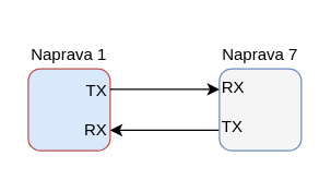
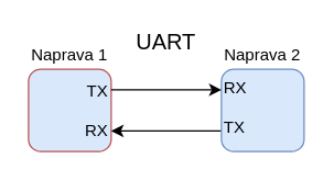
  <mxCell id="0" />
  <mxCell id="1" parent="0" />
  <mxCell id="2" value="&lt;div&gt;TX&lt;/div&gt;&lt;div&gt;&lt;br&gt;&lt;/div&gt;&lt;div&gt;RX&lt;br&gt;&lt;/div&gt;" style="rounded=1;whiteSpace=wrap;html=1;align=right;verticalAlign=middle;labelPosition=center;verticalLabelPosition=middle;fillColor=#dae8fc;strokeColor=#b85450;" vertex="1" parent="1"><mxGeometry x="20" y="50" width="60" height="60" as="geometry" /></mxCell>
  <mxCell id="3" style="edgeStyle=orthogonalEdgeStyle;rounded=0;orthogonalLoop=1;jettySize=auto;html=1;exitX=0;exitY=0.75;exitDx=0;exitDy=0;entryX=1;entryY=0.75;entryDx=0;entryDy=0;" edge="1" parent="1" source="4" target="2"><mxGeometry relative="1" as="geometry" /></mxCell>
- <mxCell id="4" value="&lt;div&gt;RX&lt;/div&gt;&lt;div&gt;&lt;br&gt;&lt;/div&gt;&lt;div&gt;TX&lt;br&gt;&lt;/div&gt;" style="rounded=1;whiteSpace=wrap;html=1;align=left;verticalAlign=top;fillColor=#f5f5f5;strokeColor=#6c8ebf;" vertex="1" parent="1"><mxGeometry x="160" y="50" width="60" height="60" as="geometry" /></mxCell>
+ <mxCell id="4" value="&lt;div&gt;RX&lt;/div&gt;&lt;div&gt;&lt;br&gt;&lt;/div&gt;&lt;div&gt;TX&lt;br&gt;&lt;/div&gt;" style="rounded=1;whiteSpace=wrap;html=1;align=left;verticalAlign=top;fillColor=#dae8fc;strokeColor=#6c8ebf;" vertex="1" parent="1"><mxGeometry x="160" y="50" width="60" height="60" as="geometry" /></mxCell>
  <mxCell id="5" value="" style="endArrow=classic;html=1;exitX=1;exitY=0.25;exitDx=0;exitDy=0;entryX=0;entryY=0.25;entryDx=0;entryDy=0;" edge="1" parent="1" source="2" target="4"><mxGeometry width="50" height="50" relative="1" as="geometry"><mxPoint x="-50" y="260" as="sourcePoint" /><mxPoint x="0" y="210" as="targetPoint" /></mxGeometry></mxCell>
  <mxCell id="6" value="Naprava 1" style="text;html=1;strokeColor=none;fillColor=none;align=center;verticalAlign=middle;whiteSpace=wrap;rounded=0;" vertex="1" parent="1"><mxGeometry x="20" y="30" width="60" height="20" as="geometry" /></mxCell>
- <mxCell id="7" value="&lt;div&gt;Naprava 7&lt;/div&gt;" style="text;html=1;strokeColor=none;fillColor=none;align=center;verticalAlign=middle;whiteSpace=wrap;rounded=0;" vertex="1" parent="1"><mxGeometry x="160" y="30" width="60" height="20" as="geometry" /></mxCell>
+ <mxCell id="7" value="&lt;div&gt;Naprava 2&lt;/div&gt;" style="text;html=1;strokeColor=none;fillColor=none;align=center;verticalAlign=middle;whiteSpace=wrap;rounded=0;" vertex="1" parent="1"><mxGeometry x="160" y="30" width="60" height="20" as="geometry" /></mxCell>
+ <mxCell id="8" value="&lt;font style=&quot;font-size: 16px&quot;&gt;UART&lt;/font&gt;" style="text;html=1;strokeColor=none;fillColor=none;align=center;verticalAlign=middle;whiteSpace=wrap;rounded=0;" vertex="1" parent="1"><mxGeometry x="100" y="20" width="40" height="20" as="geometry" /></mxCell>
